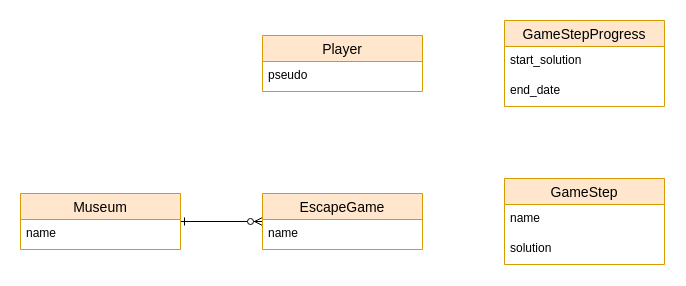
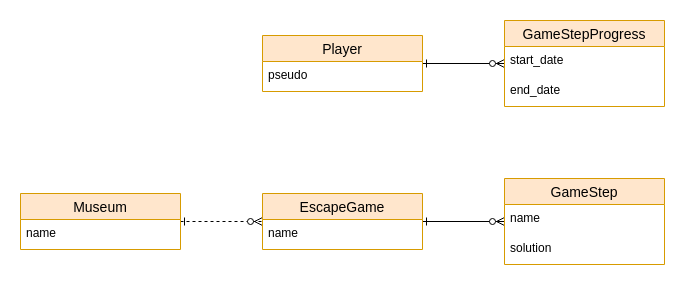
  <mxCell id="0" />
  <mxCell id="1" parent="0" />
+ <mxCell id="2" style="edgeStyle=orthogonalEdgeStyle;rounded=0;orthogonalLoop=1;jettySize=auto;html=1;startArrow=ERzeroToMany;startFill=1;endArrow=ERone;endFill=0;" edge="1" parent="1" source="14" target="3"><mxGeometry relative="1" as="geometry"><mxPoint x="183" y="144" as="targetPoint" /><Array as="points" /></mxGeometry></mxCell>
  <mxCell id="3" value="Player" style="swimlane;fontStyle=0;childLayout=stackLayout;horizontal=1;startSize=26;horizontalStack=0;resizeParent=1;resizeParentMax=0;resizeLast=0;collapsible=1;marginBottom=0;align=center;fontSize=14;fillColor=#ffe6cc;strokeColor=#d79b00;" vertex="1" parent="1"><mxGeometry x="262" y="35" width="160" height="56" as="geometry" /></mxCell>
  <mxCell id="4" value="pseudo" style="text;strokeColor=none;fillColor=none;spacingLeft=4;spacingRight=4;overflow=hidden;rotatable=0;points=[[0,0.5],[1,0.5]];portConstraint=eastwest;fontSize=12;" vertex="1" parent="3"><mxGeometry y="26" width="160" height="30" as="geometry" /></mxCell>
- <mxCell id="5" style="edgeStyle=orthogonalEdgeStyle;rounded=0;orthogonalLoop=1;jettySize=auto;html=1;endArrow=ERzeroToMany;endFill=1;startArrow=ERone;startFill=0;" edge="1" parent="1" source="6" target="9"><mxGeometry relative="1" as="geometry" /></mxCell>
+ <mxCell id="5" style="edgeStyle=orthogonalEdgeStyle;rounded=0;orthogonalLoop=1;jettySize=auto;html=1;endArrow=ERzeroToMany;endFill=1;startArrow=ERone;startFill=0;dashed=1;" edge="1" parent="1" source="6" target="9"><mxGeometry relative="1" as="geometry" /></mxCell>
  <mxCell id="6" value="Museum" style="swimlane;fontStyle=0;childLayout=stackLayout;horizontal=1;startSize=26;horizontalStack=0;resizeParent=1;resizeParentMax=0;resizeLast=0;collapsible=1;marginBottom=0;align=center;fontSize=14;fillColor=#ffe6cc;strokeColor=#d79b00;" vertex="1" parent="1"><mxGeometry x="20" y="193" width="160" height="56" as="geometry" /></mxCell>
  <mxCell id="7" value="name" style="text;strokeColor=none;fillColor=none;spacingLeft=4;spacingRight=4;overflow=hidden;rotatable=0;points=[[0,0.5],[1,0.5]];portConstraint=eastwest;fontSize=12;" vertex="1" parent="6"><mxGeometry y="26" width="160" height="30" as="geometry" /></mxCell>
+ <mxCell id="8" style="edgeStyle=orthogonalEdgeStyle;rounded=0;orthogonalLoop=1;jettySize=auto;html=1;endArrow=ERzeroToMany;endFill=1;startArrow=ERone;startFill=0;" edge="1" parent="1" source="9" target="11"><mxGeometry relative="1" as="geometry" /></mxCell>
  <mxCell id="9" value="EscapeGame" style="swimlane;fontStyle=0;childLayout=stackLayout;horizontal=1;startSize=26;horizontalStack=0;resizeParent=1;resizeParentMax=0;resizeLast=0;collapsible=1;marginBottom=0;align=center;fontSize=14;fillColor=#ffe6cc;strokeColor=#d79b00;" vertex="1" parent="1"><mxGeometry x="262" y="193" width="160" height="56" as="geometry" /></mxCell>
  <mxCell id="10" value="name" style="text;strokeColor=none;fillColor=none;spacingLeft=4;spacingRight=4;overflow=hidden;rotatable=0;points=[[0,0.5],[1,0.5]];portConstraint=eastwest;fontSize=12;" vertex="1" parent="9"><mxGeometry y="26" width="160" height="30" as="geometry" /></mxCell>
  <mxCell id="11" value="GameStep" style="swimlane;fontStyle=0;childLayout=stackLayout;horizontal=1;startSize=26;horizontalStack=0;resizeParent=1;resizeParentMax=0;resizeLast=0;collapsible=1;marginBottom=0;align=center;fontSize=14;fillColor=#ffe6cc;strokeColor=#d79b00;" vertex="1" parent="1"><mxGeometry x="504" y="178" width="160" height="86" as="geometry" /></mxCell>
  <mxCell id="12" value="name" style="text;strokeColor=none;fillColor=none;spacingLeft=4;spacingRight=4;overflow=hidden;rotatable=0;points=[[0,0.5],[1,0.5]];portConstraint=eastwest;fontSize=12;" vertex="1" parent="11"><mxGeometry y="26" width="160" height="30" as="geometry" /></mxCell>
  <mxCell id="13" value="solution" style="text;strokeColor=none;fillColor=none;spacingLeft=4;spacingRight=4;overflow=hidden;rotatable=0;points=[[0,0.5],[1,0.5]];portConstraint=eastwest;fontSize=12;" vertex="1" parent="11"><mxGeometry y="56" width="160" height="30" as="geometry" /></mxCell>
  <mxCell id="14" value="GameStepProgress" style="swimlane;fontStyle=0;childLayout=stackLayout;horizontal=1;startSize=26;horizontalStack=0;resizeParent=1;resizeParentMax=0;resizeLast=0;collapsible=1;marginBottom=0;align=center;fontSize=14;fillColor=#ffe6cc;strokeColor=#d79b00;" vertex="1" parent="1"><mxGeometry x="504" y="20" width="160" height="86" as="geometry" /></mxCell>
- <mxCell id="15" value="start_solution" style="text;strokeColor=none;fillColor=none;spacingLeft=4;spacingRight=4;overflow=hidden;rotatable=0;points=[[0,0.5],[1,0.5]];portConstraint=eastwest;fontSize=12;" vertex="1" parent="14"><mxGeometry y="26" width="160" height="30" as="geometry" /></mxCell>
+ <mxCell id="15" value="start_date" style="text;strokeColor=none;fillColor=none;spacingLeft=4;spacingRight=4;overflow=hidden;rotatable=0;points=[[0,0.5],[1,0.5]];portConstraint=eastwest;fontSize=12;" vertex="1" parent="14"><mxGeometry y="26" width="160" height="30" as="geometry" /></mxCell>
  <mxCell id="16" value="end_date" style="text;strokeColor=none;fillColor=none;spacingLeft=4;spacingRight=4;overflow=hidden;rotatable=0;points=[[0,0.5],[1,0.5]];portConstraint=eastwest;fontSize=12;" vertex="1" parent="14"><mxGeometry y="56" width="160" height="30" as="geometry" /></mxCell>
